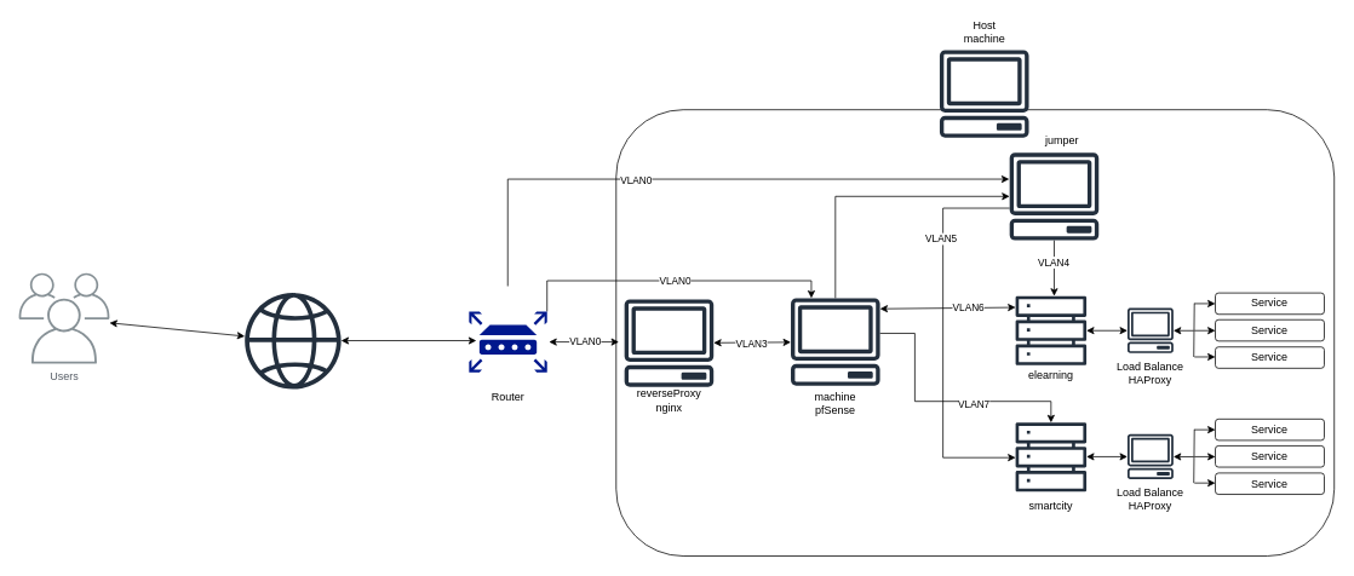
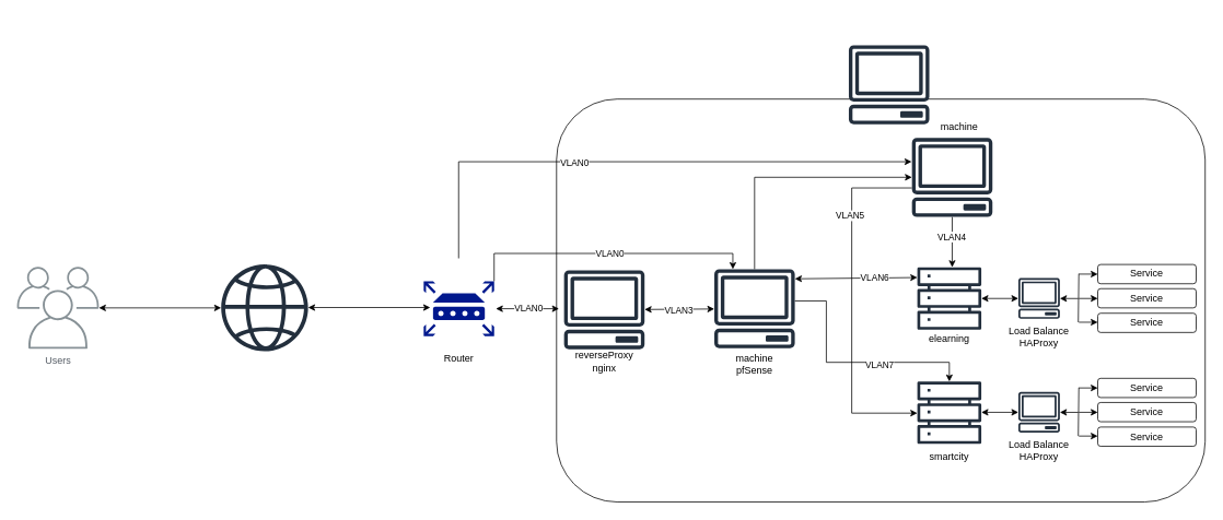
  <mxCell id="0" />
  <mxCell id="1" parent="0" />
  <mxCell id="2" value="" style="rounded=1;whiteSpace=wrap;html=1;" parent="1" vertex="1"><mxGeometry x="678" y="120.5" width="791" height="492" as="geometry" /></mxCell>
- <mxCell id="3" value="Users" style="sketch=0;outlineConnect=0;gradientColor=none;fontColor=#545B64;strokeColor=none;fillColor=#879196;dashed=0;verticalLabelPosition=bottom;verticalAlign=top;align=center;html=1;fontSize=12;fontStyle=0;aspect=fixed;shape=mxgraph.aws4.illustration_users;pointerEvents=1" parent="1" vertex="1"><mxGeometry x="20" y="300.5" width="100" height="100" as="geometry" /></mxCell>
+ <mxCell id="3" value="Users" style="sketch=0;outlineConnect=0;gradientColor=none;fontColor=#545B64;strokeColor=none;fillColor=#879196;dashed=0;verticalLabelPosition=bottom;verticalAlign=top;align=center;html=1;fontSize=12;fontStyle=0;aspect=fixed;shape=mxgraph.aws4.illustration_users;pointerEvents=1" parent="1" vertex="1"><mxGeometry x="20" y="325.5" width="100" height="100" as="geometry" /></mxCell>
  <mxCell id="4" value="" style="sketch=0;outlineConnect=0;fontColor=#232F3E;gradientColor=none;fillColor=#232F3D;strokeColor=none;dashed=0;verticalLabelPosition=bottom;verticalAlign=top;align=center;html=1;fontSize=12;fontStyle=0;aspect=fixed;pointerEvents=1;shape=mxgraph.aws4.globe;" parent="1" vertex="1"><mxGeometry x="269" y="322.5" width="106" height="106" as="geometry" /></mxCell>
  <mxCell id="5" style="edgeStyle=orthogonalEdgeStyle;rounded=0;orthogonalLoop=1;jettySize=auto;html=1;" parent="1" source="8" target="10" edge="1"><mxGeometry relative="1" as="geometry"><Array as="points"><mxPoint x="1007" y="367" /><mxPoint x="1007" y="442" /><mxPoint x="1157" y="442" /></Array></mxGeometry></mxCell>
  <mxCell id="6" value="VLAN7" style="edgeLabel;html=1;align=center;verticalAlign=middle;resizable=0;points=[];" parent="5" vertex="1" connectable="0"><mxGeometry x="0.242" y="-2" relative="1" as="geometry"><mxPoint as="offset" /></mxGeometry></mxCell>
  <mxCell id="7" style="edgeStyle=orthogonalEdgeStyle;rounded=0;orthogonalLoop=1;jettySize=auto;html=1;" edge="1" parent="1" source="8" target="59"><mxGeometry relative="1" as="geometry"><Array as="points"><mxPoint x="920" y="216" /></Array></mxGeometry></mxCell>
  <mxCell id="8" value="" style="sketch=0;outlineConnect=0;fontColor=#232F3E;gradientColor=none;fillColor=#232F3D;strokeColor=none;dashed=0;verticalLabelPosition=bottom;verticalAlign=top;align=center;html=1;fontSize=12;fontStyle=0;aspect=fixed;pointerEvents=1;shape=mxgraph.aws4.client;" parent="1" vertex="1"><mxGeometry x="870" y="328.27" width="99" height="96.46" as="geometry" /></mxCell>
  <mxCell id="9" value="" style="sketch=0;outlineConnect=0;fontColor=#232F3E;gradientColor=none;fillColor=#232F3D;strokeColor=none;dashed=0;verticalLabelPosition=bottom;verticalAlign=top;align=center;html=1;fontSize=12;fontStyle=0;aspect=fixed;pointerEvents=1;shape=mxgraph.aws4.servers;" parent="1" vertex="1"><mxGeometry x="1118" y="325" width="78" height="78" as="geometry" /></mxCell>
  <mxCell id="10" value="" style="sketch=0;outlineConnect=0;fontColor=#232F3E;gradientColor=none;fillColor=#232F3D;strokeColor=none;dashed=0;verticalLabelPosition=bottom;verticalAlign=top;align=center;html=1;fontSize=12;fontStyle=0;aspect=fixed;pointerEvents=1;shape=mxgraph.aws4.servers;" parent="1" vertex="1"><mxGeometry x="1118" y="464.5" width="78" height="78" as="geometry" /></mxCell>
  <mxCell id="11" value="elearning" style="text;html=1;align=center;verticalAlign=middle;whiteSpace=wrap;rounded=0;" parent="1" vertex="1"><mxGeometry x="1127" y="398.5" width="60" height="30" as="geometry" /></mxCell>
  <mxCell id="12" value="smartcity" style="text;html=1;align=center;verticalAlign=middle;whiteSpace=wrap;rounded=0;" parent="1" vertex="1"><mxGeometry x="1127" y="542.5" width="60" height="30" as="geometry" /></mxCell>
  <mxCell id="13" value="machine&lt;div&gt;pfSense&lt;/div&gt;" style="text;html=1;align=center;verticalAlign=middle;whiteSpace=wrap;rounded=0;" parent="1" vertex="1"><mxGeometry x="877.25" y="428.5" width="84.5" height="30" as="geometry" /></mxCell>
  <mxCell id="14" value="" style="endArrow=classic;startArrow=classic;html=1;rounded=0;" parent="1" source="3" target="4" edge="1"><mxGeometry width="50" height="50" relative="1" as="geometry"><mxPoint x="180" y="417.5" as="sourcePoint" /><mxPoint x="230" y="367.5" as="targetPoint" /></mxGeometry></mxCell>
  <mxCell id="15" value="" style="endArrow=classic;startArrow=classic;html=1;rounded=0;" parent="1" edge="1"><mxGeometry width="50" height="50" relative="1" as="geometry"><mxPoint x="375" y="375.05" as="sourcePoint" /><mxPoint x="524" y="375.05" as="targetPoint" /></mxGeometry></mxCell>
  <mxCell id="16" value="" style="endArrow=classic;startArrow=classic;html=1;rounded=0;" parent="1" edge="1"><mxGeometry width="50" height="50" relative="1" as="geometry"><mxPoint x="968.574" y="339.983" as="sourcePoint" /><mxPoint x="1118" y="338.411" as="targetPoint" /></mxGeometry></mxCell>
  <mxCell id="17" value="VLAN6" style="edgeLabel;html=1;align=center;verticalAlign=middle;resizable=0;points=[];" parent="16" vertex="1" connectable="0"><mxGeometry x="0.302" relative="1" as="geometry"><mxPoint as="offset" /></mxGeometry></mxCell>
  <mxCell id="18" style="edgeStyle=orthogonalEdgeStyle;rounded=0;orthogonalLoop=1;jettySize=auto;html=1;" parent="1" edge="1"><mxGeometry relative="1" as="geometry"><Array as="points"><mxPoint x="558.57" y="197" /></Array><mxPoint x="558.57" y="315" as="sourcePoint" /><mxPoint x="1110.996" y="197" as="targetPoint" /></mxGeometry></mxCell>
  <mxCell id="19" value="VLAN0" style="edgeLabel;html=1;align=center;verticalAlign=middle;resizable=0;points=[];" parent="18" vertex="1" connectable="0"><mxGeometry x="-0.228" y="-1" relative="1" as="geometry"><mxPoint as="offset" /></mxGeometry></mxCell>
  <mxCell id="20" style="edgeStyle=orthogonalEdgeStyle;rounded=0;orthogonalLoop=1;jettySize=auto;html=1;exitX=1;exitY=0;exitDx=0;exitDy=0;exitPerimeter=0;" parent="1" source="22" target="8" edge="1"><mxGeometry relative="1" as="geometry"><Array as="points"><mxPoint x="602" y="309" /><mxPoint x="893" y="309" /></Array></mxGeometry></mxCell>
  <mxCell id="21" value="VLAN0" style="edgeLabel;html=1;align=center;verticalAlign=middle;resizable=0;points=[];" parent="20" vertex="1" connectable="0"><mxGeometry x="0.015" relative="1" as="geometry"><mxPoint as="offset" /></mxGeometry></mxCell>
  <mxCell id="22" value="" style="sketch=0;aspect=fixed;pointerEvents=1;shadow=0;dashed=0;html=1;strokeColor=none;labelPosition=center;verticalLabelPosition=bottom;verticalAlign=top;align=center;fillColor=#00188D;shape=mxgraph.mscae.enterprise.router" parent="1" vertex="1"><mxGeometry x="516" y="343" width="85.9" height="67" as="geometry" /></mxCell>
  <mxCell id="23" value="" style="endArrow=classic;startArrow=classic;html=1;rounded=0;" parent="1" edge="1"><mxGeometry width="50" height="50" relative="1" as="geometry"><mxPoint x="604" y="376.5" as="sourcePoint" /><mxPoint x="681" y="376.5" as="targetPoint" /></mxGeometry></mxCell>
  <mxCell id="24" value="VLAN0" style="edgeLabel;html=1;align=center;verticalAlign=middle;resizable=0;points=[];" parent="23" vertex="1" connectable="0"><mxGeometry x="-0.13" y="-1" relative="1" as="geometry"><mxPoint x="6" y="-2" as="offset" /></mxGeometry></mxCell>
  <mxCell id="25" value="Router" style="text;html=1;align=center;verticalAlign=middle;whiteSpace=wrap;rounded=0;" parent="1" vertex="1"><mxGeometry x="529" y="422.5" width="60" height="30" as="geometry" /></mxCell>
  <mxCell id="26" value="Service" style="rounded=1;whiteSpace=wrap;html=1;" parent="1" vertex="1"><mxGeometry x="1338" y="322.5" width="120" height="23.5" as="geometry" /></mxCell>
  <mxCell id="27" value="Service" style="rounded=1;whiteSpace=wrap;html=1;" parent="1" vertex="1"><mxGeometry x="1338" y="352" width="120" height="23.5" as="geometry" /></mxCell>
  <mxCell id="28" value="Service" style="rounded=1;whiteSpace=wrap;html=1;" parent="1" vertex="1"><mxGeometry x="1338" y="382" width="120" height="23.5" as="geometry" /></mxCell>
  <mxCell id="29" value="" style="sketch=0;outlineConnect=0;fontColor=#232F3E;gradientColor=none;fillColor=#232F3D;strokeColor=none;dashed=0;verticalLabelPosition=bottom;verticalAlign=top;align=center;html=1;fontSize=12;fontStyle=0;aspect=fixed;pointerEvents=1;shape=mxgraph.aws4.client;" parent="1" vertex="1"><mxGeometry x="1241" y="339.16" width="51" height="49.69" as="geometry" /></mxCell>
  <mxCell id="30" value="Load Balance&lt;div&gt;HAProxy&lt;/div&gt;" style="text;html=1;align=center;verticalAlign=middle;whiteSpace=wrap;rounded=0;" parent="1" vertex="1"><mxGeometry x="1224.25" y="396" width="84.5" height="30" as="geometry" /></mxCell>
  <mxCell id="31" value="" style="endArrow=classic;startArrow=classic;html=1;rounded=0;" parent="1" source="9" target="29" edge="1"><mxGeometry width="50" height="50" relative="1" as="geometry"><mxPoint x="508" y="571" as="sourcePoint" /><mxPoint x="558" y="521" as="targetPoint" /></mxGeometry></mxCell>
  <mxCell id="32" value="" style="endArrow=classic;html=1;rounded=0;exitX=0.723;exitY=0.183;exitDx=0;exitDy=0;exitPerimeter=0;" parent="1" target="29" edge="1"><mxGeometry width="50" height="50" relative="1" as="geometry"><mxPoint x="1314.274" y="364.056" as="sourcePoint" /><mxPoint x="1341" y="446" as="targetPoint" /></mxGeometry></mxCell>
  <mxCell id="33" value="" style="endArrow=classic;html=1;rounded=0;entryX=0;entryY=0.5;entryDx=0;entryDy=0;exitX=0.724;exitY=0.114;exitDx=0;exitDy=0;exitPerimeter=0;" parent="1" target="26" edge="1"><mxGeometry width="50" height="50" relative="1" as="geometry"><mxPoint x="1314.912" y="334.248" as="sourcePoint" /><mxPoint x="1327" y="425" as="targetPoint" /></mxGeometry></mxCell>
  <mxCell id="34" value="" style="endArrow=classic;html=1;rounded=0;entryX=0;entryY=0.5;entryDx=0;entryDy=0;exitX=0.724;exitY=0.114;exitDx=0;exitDy=0;exitPerimeter=0;" parent="1" edge="1"><mxGeometry width="50" height="50" relative="1" as="geometry"><mxPoint x="1315" y="364" as="sourcePoint" /><mxPoint x="1338" y="364" as="targetPoint" /></mxGeometry></mxCell>
  <mxCell id="35" value="" style="endArrow=classic;html=1;rounded=0;entryX=0;entryY=0.5;entryDx=0;entryDy=0;exitX=0.724;exitY=0.114;exitDx=0;exitDy=0;exitPerimeter=0;" parent="1" edge="1"><mxGeometry width="50" height="50" relative="1" as="geometry"><mxPoint x="1315" y="393" as="sourcePoint" /><mxPoint x="1338" y="393" as="targetPoint" /></mxGeometry></mxCell>
  <mxCell id="36" value="" style="endArrow=none;html=1;rounded=0;entryX=0.724;entryY=0.113;entryDx=0;entryDy=0;entryPerimeter=0;exitX=0.723;exitY=0.25;exitDx=0;exitDy=0;exitPerimeter=0;" parent="1" edge="1"><mxGeometry width="50" height="50" relative="1" as="geometry"><mxPoint x="1314.274" y="393" as="sourcePoint" /><mxPoint x="1314.912" y="333.816" as="targetPoint" /></mxGeometry></mxCell>
  <mxCell id="37" value="Service" style="rounded=1;whiteSpace=wrap;html=1;" parent="1" vertex="1"><mxGeometry x="1338" y="461.5" width="120" height="23.5" as="geometry" /></mxCell>
  <mxCell id="38" value="Service" style="rounded=1;whiteSpace=wrap;html=1;" parent="1" vertex="1"><mxGeometry x="1338" y="491" width="120" height="23.5" as="geometry" /></mxCell>
  <mxCell id="39" value="Service" style="rounded=1;whiteSpace=wrap;html=1;" parent="1" vertex="1"><mxGeometry x="1338" y="521" width="120" height="23.5" as="geometry" /></mxCell>
  <mxCell id="40" value="" style="sketch=0;outlineConnect=0;fontColor=#232F3E;gradientColor=none;fillColor=#232F3D;strokeColor=none;dashed=0;verticalLabelPosition=bottom;verticalAlign=top;align=center;html=1;fontSize=12;fontStyle=0;aspect=fixed;pointerEvents=1;shape=mxgraph.aws4.client;" parent="1" vertex="1"><mxGeometry x="1241" y="478.16" width="51" height="49.69" as="geometry" /></mxCell>
  <mxCell id="41" value="Load Balance&lt;div&gt;HAProxy&lt;/div&gt;" style="text;html=1;align=center;verticalAlign=middle;whiteSpace=wrap;rounded=0;" parent="1" vertex="1"><mxGeometry x="1224.25" y="535" width="84.5" height="30" as="geometry" /></mxCell>
  <mxCell id="42" value="" style="endArrow=classic;startArrow=classic;html=1;rounded=0;" parent="1" target="40" edge="1"><mxGeometry width="50" height="50" relative="1" as="geometry"><mxPoint x="1196" y="503" as="sourcePoint" /><mxPoint x="558" y="660" as="targetPoint" /></mxGeometry></mxCell>
  <mxCell id="43" value="" style="endArrow=classic;html=1;rounded=0;exitX=0.723;exitY=0.183;exitDx=0;exitDy=0;exitPerimeter=0;" parent="1" target="40" edge="1"><mxGeometry width="50" height="50" relative="1" as="geometry"><mxPoint x="1314.274" y="503.056" as="sourcePoint" /><mxPoint x="1341" y="585" as="targetPoint" /></mxGeometry></mxCell>
  <mxCell id="44" value="" style="endArrow=classic;html=1;rounded=0;entryX=0;entryY=0.5;entryDx=0;entryDy=0;exitX=0.724;exitY=0.114;exitDx=0;exitDy=0;exitPerimeter=0;" parent="1" target="37" edge="1"><mxGeometry width="50" height="50" relative="1" as="geometry"><mxPoint x="1314.912" y="473.248" as="sourcePoint" /><mxPoint x="1327" y="564" as="targetPoint" /></mxGeometry></mxCell>
  <mxCell id="45" value="" style="endArrow=classic;html=1;rounded=0;entryX=0;entryY=0.5;entryDx=0;entryDy=0;exitX=0.724;exitY=0.114;exitDx=0;exitDy=0;exitPerimeter=0;" parent="1" edge="1"><mxGeometry width="50" height="50" relative="1" as="geometry"><mxPoint x="1315" y="503" as="sourcePoint" /><mxPoint x="1338" y="503" as="targetPoint" /></mxGeometry></mxCell>
  <mxCell id="46" value="" style="endArrow=classic;html=1;rounded=0;entryX=0;entryY=0.5;entryDx=0;entryDy=0;exitX=0.724;exitY=0.114;exitDx=0;exitDy=0;exitPerimeter=0;" parent="1" edge="1"><mxGeometry width="50" height="50" relative="1" as="geometry"><mxPoint x="1315" y="532" as="sourcePoint" /><mxPoint x="1338" y="532" as="targetPoint" /></mxGeometry></mxCell>
  <mxCell id="47" value="" style="endArrow=none;html=1;rounded=0;entryX=0.724;entryY=0.113;entryDx=0;entryDy=0;entryPerimeter=0;exitX=0.723;exitY=0.25;exitDx=0;exitDy=0;exitPerimeter=0;" parent="1" edge="1"><mxGeometry width="50" height="50" relative="1" as="geometry"><mxPoint x="1314.274" y="532" as="sourcePoint" /><mxPoint x="1314.912" y="472.816" as="targetPoint" /></mxGeometry></mxCell>
  <mxCell id="48" value="" style="sketch=0;outlineConnect=0;fontColor=#232F3E;gradientColor=none;fillColor=#232F3D;strokeColor=none;dashed=0;verticalLabelPosition=bottom;verticalAlign=top;align=center;html=1;fontSize=12;fontStyle=0;aspect=fixed;pointerEvents=1;shape=mxgraph.aws4.client;" parent="1" vertex="1"><mxGeometry x="686.75" y="329.54" width="99" height="96.46" as="geometry" /></mxCell>
  <mxCell id="49" value="reverseProxy&lt;div&gt;nginx&lt;/div&gt;" style="text;html=1;align=center;verticalAlign=middle;whiteSpace=wrap;rounded=0;" parent="1" vertex="1"><mxGeometry x="694" y="426" width="84.5" height="30" as="geometry" /></mxCell>
  <mxCell id="50" value="" style="endArrow=classic;startArrow=classic;html=1;rounded=0;" parent="1" source="48" target="8" edge="1"><mxGeometry width="50" height="50" relative="1" as="geometry"><mxPoint x="667" y="555" as="sourcePoint" /><mxPoint x="717" y="505" as="targetPoint" /></mxGeometry></mxCell>
  <mxCell id="51" value="VLAN3" style="edgeLabel;html=1;align=center;verticalAlign=middle;resizable=0;points=[];" parent="50" vertex="1" connectable="0"><mxGeometry x="-0.048" y="-1" relative="1" as="geometry"><mxPoint as="offset" /></mxGeometry></mxCell>
  <mxCell id="52" value="" style="group" parent="1" vertex="1" connectable="0"><mxGeometry x="1034" y="20" width="99" height="131.23" as="geometry" /></mxCell>
  <mxCell id="53" value="" style="sketch=0;outlineConnect=0;fontColor=#232F3E;gradientColor=none;fillColor=#232F3D;strokeColor=none;dashed=0;verticalLabelPosition=bottom;verticalAlign=top;align=center;html=1;fontSize=12;fontStyle=0;aspect=fixed;pointerEvents=1;shape=mxgraph.aws4.client;" parent="52" vertex="1"><mxGeometry y="34.77" width="99" height="96.46" as="geometry" /></mxCell>
- <mxCell id="54" value="Host machine" style="text;html=1;align=center;verticalAlign=middle;whiteSpace=wrap;rounded=0;" parent="52" vertex="1"><mxGeometry x="19.5" width="60" height="30" as="geometry" /></mxCell>
  <mxCell id="55" style="edgeStyle=orthogonalEdgeStyle;rounded=0;orthogonalLoop=1;jettySize=auto;html=1;" parent="1" source="59" target="9" edge="1"><mxGeometry relative="1" as="geometry"><Array as="points"><mxPoint x="1157" y="205" /></Array></mxGeometry></mxCell>
  <mxCell id="56" value="VLAN4" style="edgeLabel;html=1;align=center;verticalAlign=middle;resizable=0;points=[];" parent="55" vertex="1" connectable="0"><mxGeometry x="-0.215" y="-1" relative="1" as="geometry"><mxPoint as="offset" /></mxGeometry></mxCell>
  <mxCell id="57" style="edgeStyle=orthogonalEdgeStyle;rounded=0;orthogonalLoop=1;jettySize=auto;html=1;" parent="1" source="59" target="10" edge="1"><mxGeometry relative="1" as="geometry"><Array as="points"><mxPoint x="1038" y="229" /><mxPoint x="1038" y="504" /></Array></mxGeometry></mxCell>
  <mxCell id="58" value="VLAN5" style="edgeLabel;html=1;align=center;verticalAlign=middle;resizable=0;points=[];" parent="57" vertex="1" connectable="0"><mxGeometry x="-0.499" y="-3" relative="1" as="geometry"><mxPoint as="offset" /></mxGeometry></mxCell>
  <mxCell id="59" value="" style="sketch=0;outlineConnect=0;fontColor=#232F3E;gradientColor=none;fillColor=#232F3D;strokeColor=none;dashed=0;verticalLabelPosition=bottom;verticalAlign=top;align=center;html=1;fontSize=12;fontStyle=0;aspect=fixed;pointerEvents=1;shape=mxgraph.aws4.client;" parent="1" vertex="1"><mxGeometry x="1111" y="168" width="99" height="96.46" as="geometry" /></mxCell>
- <mxCell id="60" value="jumper" style="text;html=1;align=center;verticalAlign=middle;whiteSpace=wrap;rounded=0;" parent="1" vertex="1"><mxGeometry x="1127" y="140" width="84.5" height="30" as="geometry" /></mxCell>
+ <mxCell id="60" value="machine" style="text;html=1;align=center;verticalAlign=middle;whiteSpace=wrap;rounded=0;" parent="1" vertex="1"><mxGeometry x="1127" y="140" width="84.5" height="30" as="geometry" /></mxCell>
